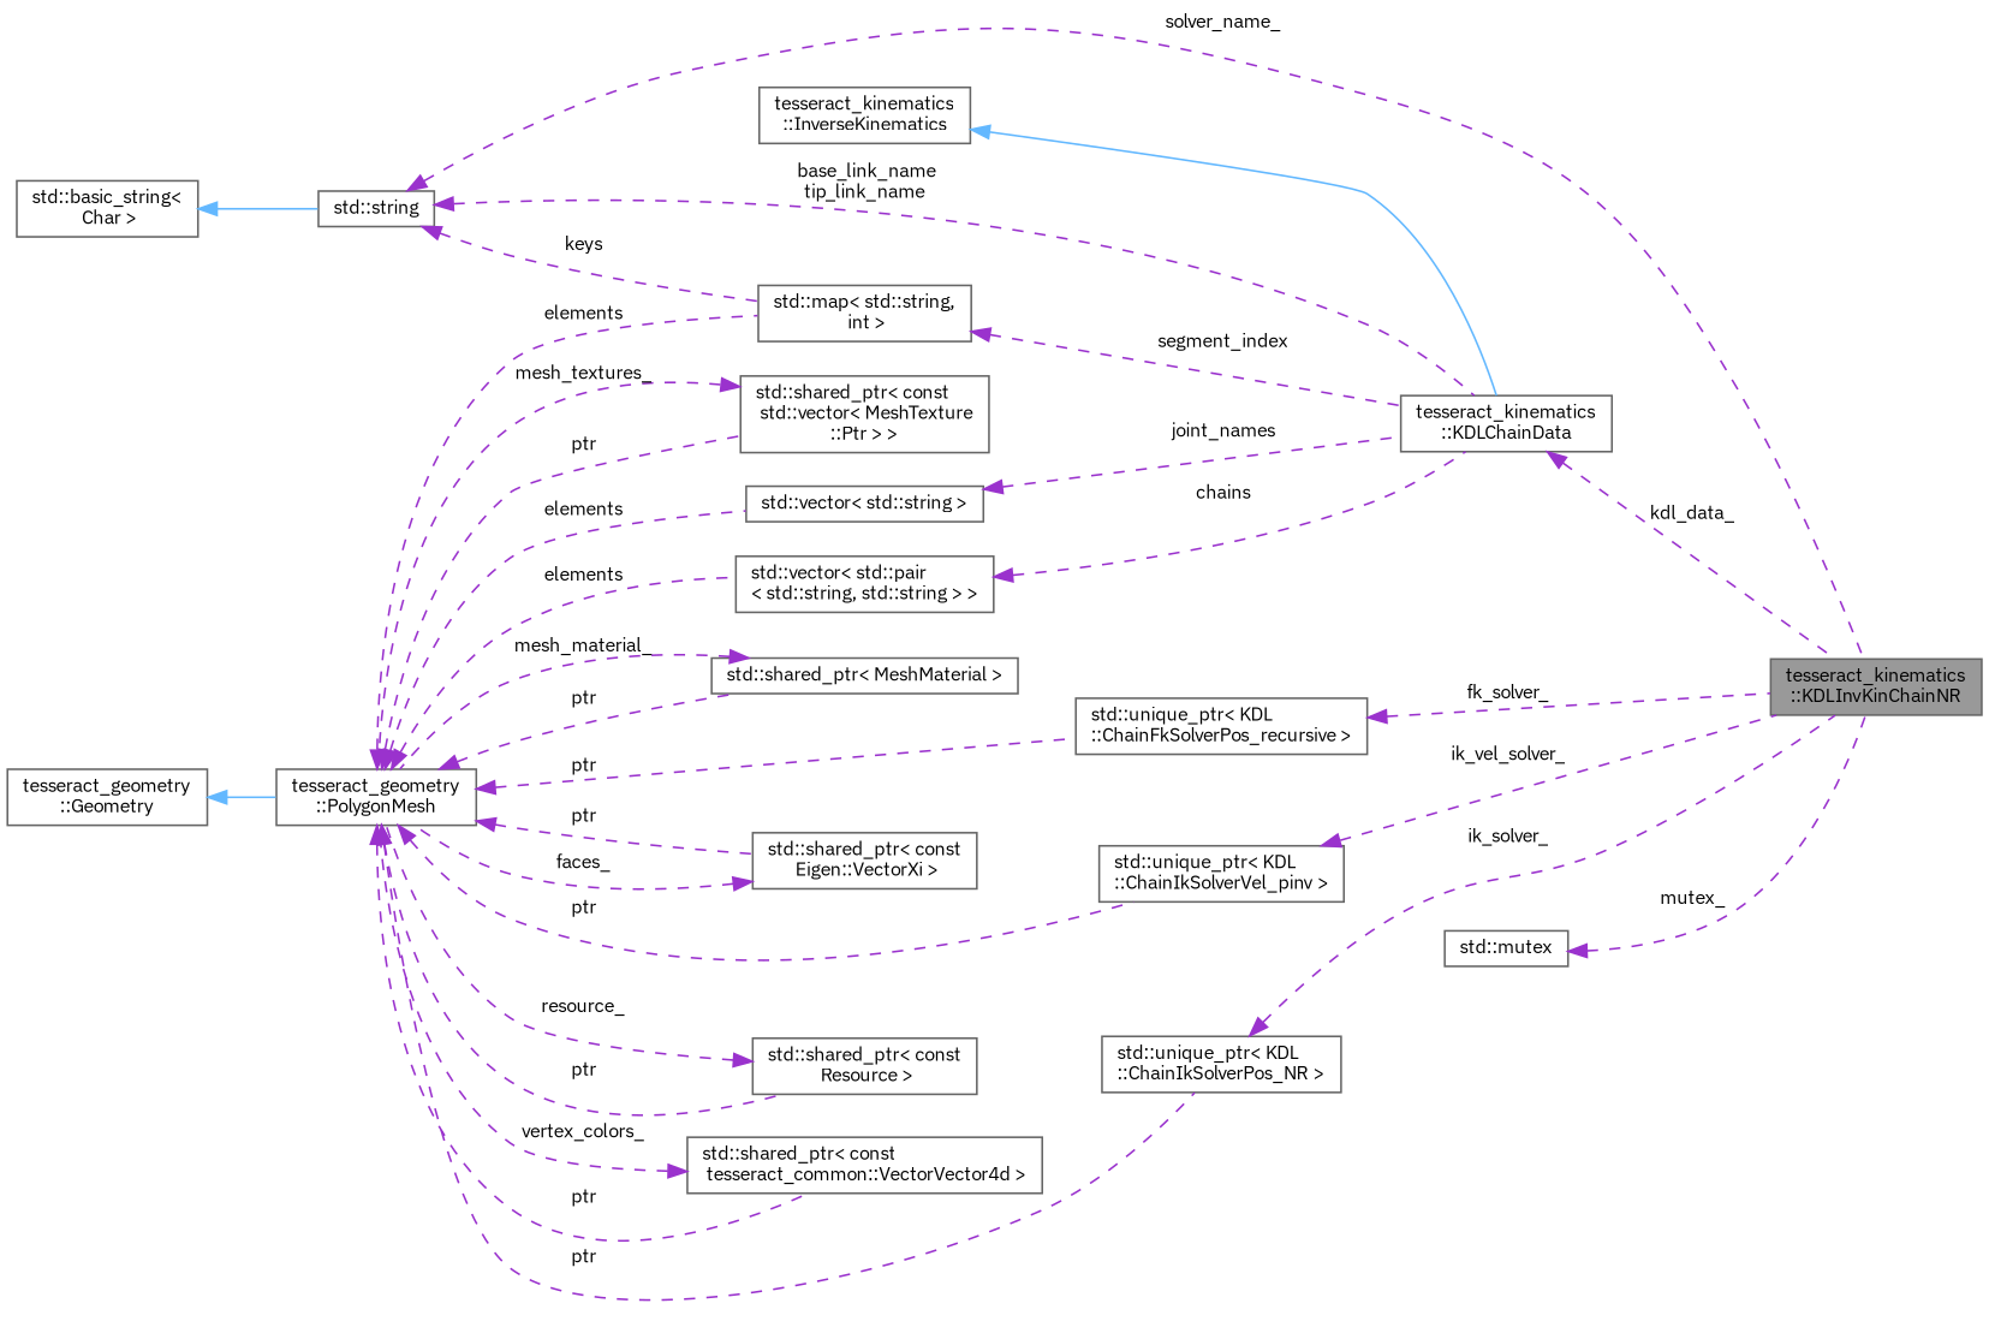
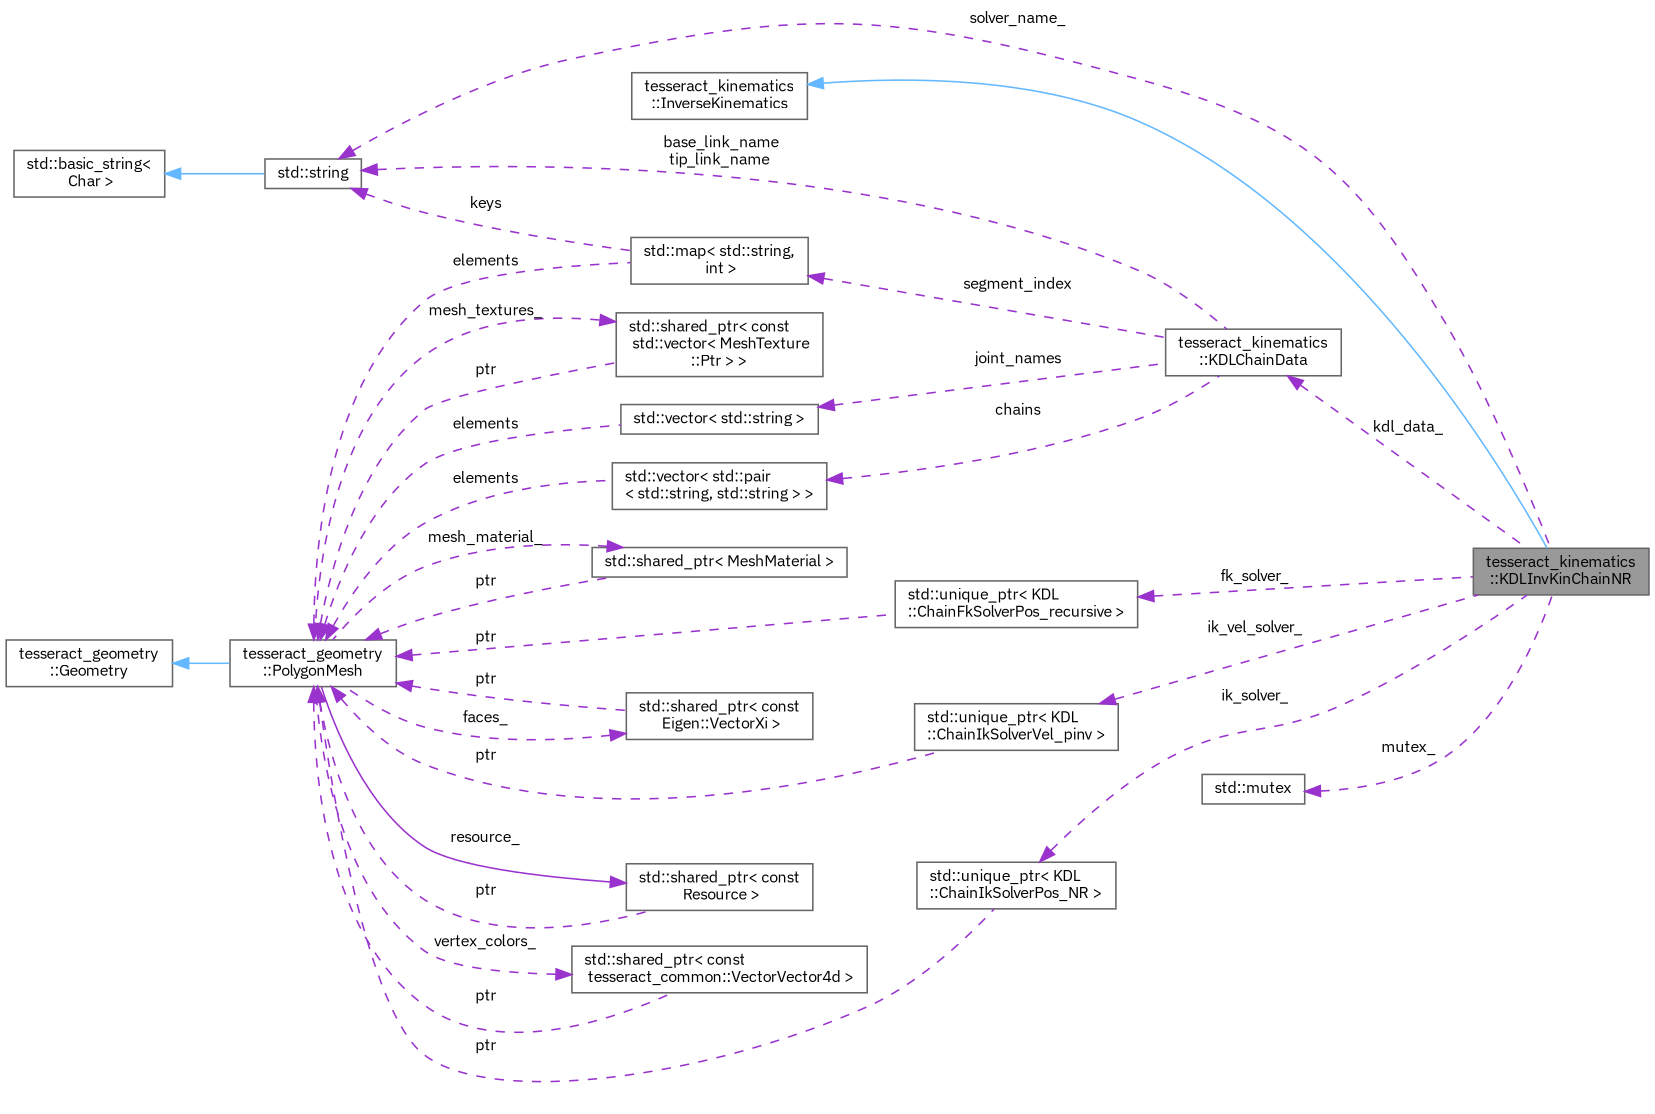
  digraph {
    fontname="IBM Plex Sans"
    rankdir=LR
    node [color=gray40 fillcolor=white fontname="IBM Plex Sans" fontsize=10 shape=box style=filled]
    edge [color=darkorchid3 dir=back fontname="IBM Plex Sans" fontsize=10 labelfontname=Helvetica labelfontsize=10 style=dashed]
    n1 [fillcolor=grey60 fontcolor=black height=0.2 label="tesseract_kinematics\l::KDLInvKinChainNR" width=0.4]
    n2 [height=0.2 label="tesseract_kinematics\l::InverseKinematics" width=0.4]
    n3 [height=0.2 label="tesseract_kinematics\l::KDLChainData" width=0.4]
    n4 [height=0.2 label="std::vector\< std::string \>" width=0.4]
    n5 [height=0.2 label="tesseract_geometry\l::PolygonMesh" width=0.4]
    n6 [height=0.2 label="std::shared_ptr\< const\l Eigen::VectorXi \>" width=0.4]
    n7 [height=0.2 label="std::shared_ptr\< const\l Resource \>" width=0.4]
    n8 [height=0.2 label="std::shared_ptr\< const\l tesseract_common::VectorVector4d \>" width=0.4]
    n9 [height=0.2 label="std::shared_ptr\< MeshMaterial \>" width=0.4]
    n10 [height=0.2 label="std::shared_ptr\< const\l std::vector\< MeshTexture\l::Ptr \> \>" width=0.4]
    n11 [height=0.2 label="std::map\< std::string,\l int \>" width=0.4]
    n12 [height=0.2 label="std::vector\< std::pair\l\< std::string, std::string \> \>" width=0.4]
    n13 [height=0.2 label="std::unique_ptr\< KDL\l::ChainFkSolverPos_recursive \>" width=0.4]
    n14 [height=0.2 label="std::unique_ptr\< KDL\l::ChainIkSolverVel_pinv \>" width=0.4]
    n15 [height=0.2 label="std::unique_ptr\< KDL\l::ChainIkSolverPos_NR \>" width=0.4]
    n16 [height=0.2 label="tesseract_geometry\l::Geometry" width=0.4]
    n17 [height=0.2 label="std::string" width=0.4]
    n18 [height=0.2 label="std::basic_string\<\l Char \>" width=0.4]
    n19 [height=0.2 label="std::mutex" width=0.4]
-   n2 -> n3 [color=steelblue1 style=solid]
+   n2 -> n1 [color=steelblue1 style=solid]
    n3 -> n1 [label=" kdl_data_"]
    n4 -> n3 [label=" joint_names"]
    n5 -> n4 [label=" elements"]
    n5 -> n6 [label=" ptr"]
    n5 -> n7 [label=" ptr"]
    n5 -> n8 [label=" ptr"]
    n5 -> n9 [label=" ptr"]
    n5 -> n10 [label=" ptr"]
    n5 -> n11 [label=" elements"]
    n5 -> n12 [label=" elements"]
    n5 -> n13 [label=" ptr"]
    n5 -> n14 [label=" ptr"]
    n5 -> n15 [label=" ptr"]
    n6 -> n5 [label=" faces_"]
-   n7 -> n5 [label=" resource_"]
+   n7 -> n5 [label=" resource_" style=solid]
    n8 -> n5 [label=" vertex_colors_"]
    n9 -> n5 [label=" mesh_material_"]
    n10 -> n5 [label=" mesh_textures_"]
    n11 -> n3 [label=" segment_index"]
    n12 -> n3 [label=" chains"]
    n13 -> n1 [label=" fk_solver_"]
    n14 -> n1 [label=" ik_vel_solver_"]
    n15 -> n1 [label=" ik_solver_"]
    n16 -> n5 [color=steelblue1 style=solid]
    n17 -> n1 [label=" solver_name_"]
    n17 -> n3 [label=" base_link_name\ntip_link_name"]
    n17 -> n11 [label=" keys"]
    n18 -> n17 [color=steelblue1 style=solid]
    n19 -> n1 [label=" mutex_"]
  }
